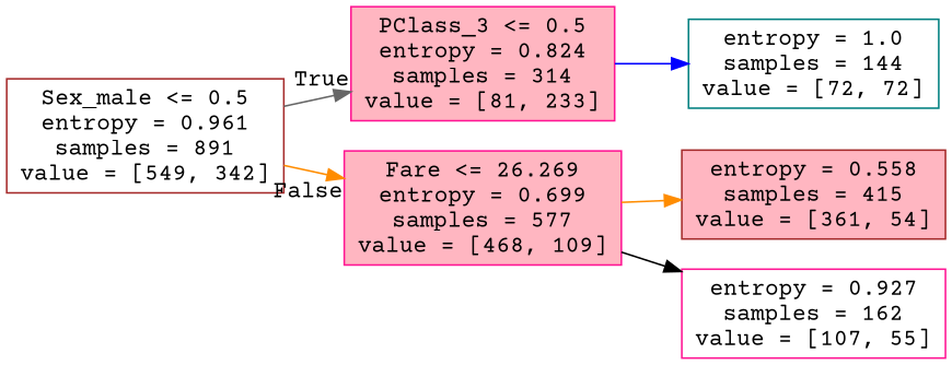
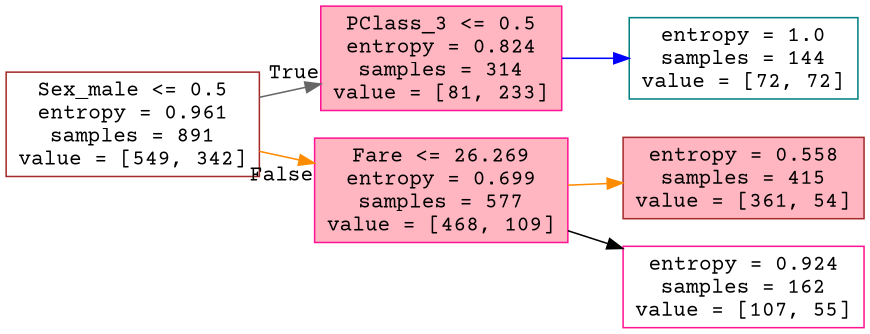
  digraph {
    fontname="Courier Prime"
    rankdir=LR
    node [color=deeppink fillcolor=white fontname="Courier Prime" shape=box style=filled]
    edge [color=darkorange fontname="Courier Prime"]
    n1 [color=brown label="Sex_male <= 0.5\nentropy = 0.961\nsamples = 891\nvalue = [549, 342]"]
    n2 [fillcolor=lightpink label="PClass_3 <= 0.5\nentropy = 0.824\nsamples = 314\nvalue = [81, 233]"]
    n3 [fillcolor=lightpink label="Fare <= 26.269\nentropy = 0.699\nsamples = 577\nvalue = [468, 109]"]
    n4 [color=teal label="entropy = 1.0\nsamples = 144\nvalue = [72, 72]"]
    n5 [color=brown fillcolor=lightpink label="entropy = 0.558\nsamples = 415\nvalue = [361, 54]"]
-   n6 [label="entropy = 0.927\nsamples = 162\nvalue = [107, 55]"]
+   n6 [label="entropy = 0.924\nsamples = 162\nvalue = [107, 55]"]
    n1 -> n2 [color=gray40 headlabel=True labelangle=45 labeldistance=2.5]
    n1 -> n3 [headlabel=False labelangle=-45 labeldistance=2.5]
    n2 -> n4 [color=blue]
    n3 -> n5
    n3 -> n6 [color=black]
  }
